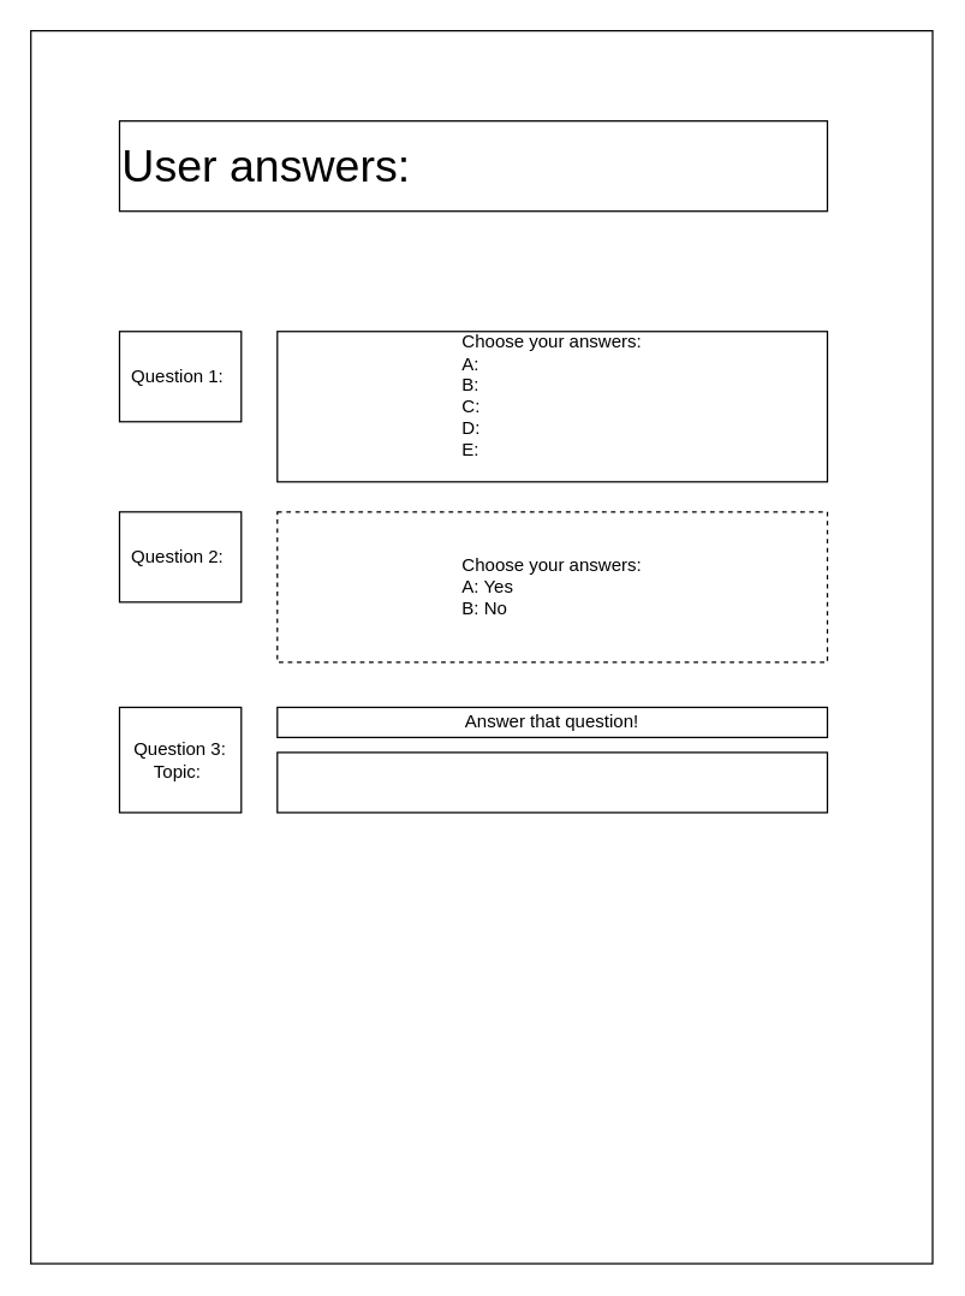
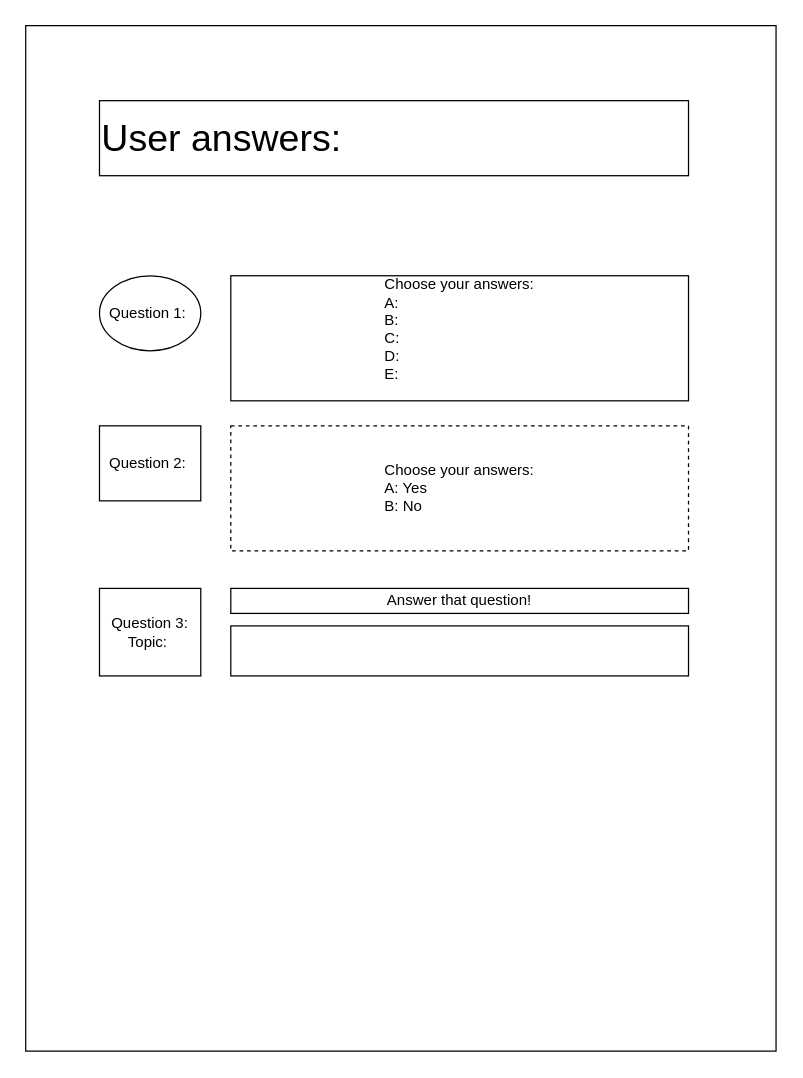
  <mxCell id="0" />
  <mxCell id="1" parent="0" />
  <mxCell id="2" value="" style="rounded=0;whiteSpace=wrap;html=1;" vertex="1" parent="1"><mxGeometry x="20" y="20" width="600" height="820" as="geometry" /></mxCell>
  <mxCell id="3" value="&lt;font style=&quot;font-size: 30px&quot;&gt;User answers:&lt;/font&gt;" style="rounded=0;whiteSpace=wrap;html=1;align=left;" vertex="1" parent="1"><mxGeometry x="79" y="80" width="471" height="60" as="geometry" /></mxCell>
- <mxCell id="4" value="Question 1:&amp;nbsp;" style="rounded=0;whiteSpace=wrap;html=1;" vertex="1" parent="1"><mxGeometry x="79" y="220" width="81" height="60" as="geometry" /></mxCell>
+ <mxCell id="4" value="Question 1:&amp;nbsp;" style="ellipse;whiteSpace=wrap;html=1;" vertex="1" parent="1"><mxGeometry x="79" y="220" width="81" height="60" as="geometry" /></mxCell>
  <mxCell id="5" value="Choose your answers:&lt;br&gt;&lt;div style=&quot;text-align: left&quot;&gt;&lt;span&gt;A:&amp;nbsp;&lt;/span&gt;&lt;/div&gt;&lt;div style=&quot;text-align: left&quot;&gt;&lt;span&gt;B:&amp;nbsp;&lt;/span&gt;&lt;/div&gt;&lt;div style=&quot;text-align: left&quot;&gt;&lt;span&gt;C:&amp;nbsp;&lt;/span&gt;&lt;/div&gt;&lt;div style=&quot;text-align: left&quot;&gt;&lt;span&gt;D:&amp;nbsp;&lt;/span&gt;&lt;/div&gt;&lt;div style=&quot;text-align: left&quot;&gt;&lt;span&gt;E:&lt;/span&gt;&lt;/div&gt;&lt;div style=&quot;text-align: left&quot;&gt;&lt;span&gt;&lt;br&gt;&lt;/span&gt;&lt;/div&gt;" style="rounded=0;whiteSpace=wrap;html=1;" vertex="1" parent="1"><mxGeometry x="184" y="220" width="366" height="100" as="geometry" /></mxCell>
  <mxCell id="6" value="Choose your answers:&lt;br&gt;&lt;div style=&quot;text-align: left&quot;&gt;&lt;span&gt;A: Yes&lt;/span&gt;&lt;/div&gt;&lt;div style=&quot;text-align: left&quot;&gt;&lt;span&gt;B: No&lt;/span&gt;&lt;/div&gt;" style="rounded=0;whiteSpace=wrap;html=1;dashed=1;" vertex="1" parent="1"><mxGeometry x="184" y="340" width="366" height="100" as="geometry" /></mxCell>
  <mxCell id="7" value="Question 2:&amp;nbsp;" style="rounded=0;whiteSpace=wrap;html=1;" vertex="1" parent="1"><mxGeometry x="79" y="340" width="81" height="60" as="geometry" /></mxCell>
  <mxCell id="8" value="Question 3:&lt;br&gt;Topic:&amp;nbsp;" style="rounded=0;whiteSpace=wrap;html=1;" vertex="1" parent="1"><mxGeometry x="79" y="470" width="81" height="70" as="geometry" /></mxCell>
  <mxCell id="9" value="Answer that question!" style="rounded=0;whiteSpace=wrap;html=1;" vertex="1" parent="1"><mxGeometry x="184" y="470" width="366" height="20" as="geometry" /></mxCell>
  <mxCell id="10" value="" style="rounded=0;whiteSpace=wrap;html=1;" vertex="1" parent="1"><mxGeometry x="184" y="500" width="366" height="40" as="geometry" /></mxCell>
